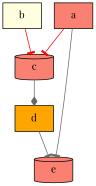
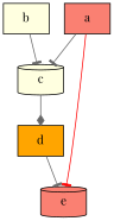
  digraph {
    fontname="Playfair Display"
    node [Processor=3 fillcolor=salmon fontname="Playfair Display" shape=box style=filled]
    edge [Weight=4 arrowhead=tee color=gray40 fontname="Playfair Display"]
    a [Start=2 Weight=1]
-   c [Start=3 Weight=9 shape=cylinder]
+   c [Start=3 Weight=9 fillcolor=lightyellow shape=cylinder]
    e [Processor=2 Start=22 Weight=3 shape=cylinder]
    d [Processor=2 Start=16 Weight=6 fillcolor=orange]
    b [Start=0 Weight=2 fillcolor=lightyellow]
-   a -> c [color=red]
-   a -> e [Weight=7]
+   a -> c
+   a -> e [Weight=7 color=red]
    c -> d [arrowhead=diamond]
    d -> e [Weight=8]
-   b -> c [Weight=3 color=red]
+   b -> c [Weight=3]
  }
